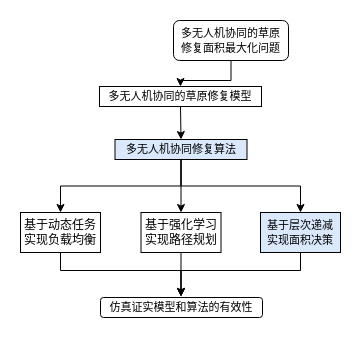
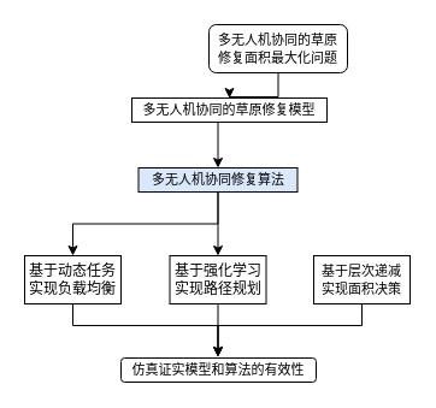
  <mxCell id="0" />
  <mxCell id="1" parent="0" />
  <mxCell id="2" style="edgeStyle=orthogonalEdgeStyle;rounded=0;orthogonalLoop=1;jettySize=auto;html=1;exitX=0.5;exitY=1;exitDx=0;exitDy=0;entryX=0.5;entryY=0;entryDx=0;entryDy=0;" edge="1" parent="1" source="3" target="5"><mxGeometry relative="1" as="geometry" /></mxCell>
  <mxCell id="3" value="&lt;font style=&quot;font-size: 11px;&quot; face=&quot;宋体&quot;&gt;多无人机协同的草原&lt;br&gt;修复面积最大化问题&lt;/font&gt;" style="rounded=1;whiteSpace=wrap;html=1;glass=0;shadow=0;sketch=0;gradientColor=none;align=center;" parent="1" vertex="1"><mxGeometry x="173" y="20" width="115" height="40" as="geometry" /></mxCell>
  <mxCell id="4" style="edgeStyle=orthogonalEdgeStyle;rounded=0;orthogonalLoop=1;jettySize=auto;html=1;exitX=0.5;exitY=1;exitDx=0;exitDy=0;entryX=0.5;entryY=0;entryDx=0;entryDy=0;" edge="1" parent="1" source="5" target="9"><mxGeometry relative="1" as="geometry" /></mxCell>
- <mxCell id="5" value="&lt;font style=&quot;font-size: 11px;&quot; face=&quot;宋体&quot;&gt;多无人机协同的草原修复模型&lt;/font&gt;" style="rounded=0;whiteSpace=wrap;html=1;" parent="1" vertex="1"><mxGeometry x="99" y="86" width="162" height="20" as="geometry" /></mxCell>
+ <mxCell id="5" value="&lt;font style=&quot;font-size: 11px;&quot; face=&quot;宋体&quot;&gt;多无人机协同的草原修复模型&lt;/font&gt;" style="rounded=0;whiteSpace=wrap;html=1;" parent="1" vertex="1"><mxGeometry x="109" y="81" width="162" height="20" as="geometry" /></mxCell>
  <mxCell id="6" style="edgeStyle=orthogonalEdgeStyle;rounded=0;orthogonalLoop=1;jettySize=auto;html=1;exitX=0.5;exitY=1;exitDx=0;exitDy=0;" parent="1" source="9" target="13" edge="1"><mxGeometry relative="1" as="geometry" /></mxCell>
- <mxCell id="7" style="edgeStyle=orthogonalEdgeStyle;rounded=0;orthogonalLoop=1;jettySize=auto;html=1;exitX=0.5;exitY=1;exitDx=0;exitDy=0;entryX=0.5;entryY=0;entryDx=0;entryDy=0;" parent="1" source="9" target="15" edge="1"><mxGeometry relative="1" as="geometry" /></mxCell>
  <mxCell id="8" style="edgeStyle=orthogonalEdgeStyle;rounded=0;orthogonalLoop=1;jettySize=auto;html=1;exitX=0.5;exitY=1;exitDx=0;exitDy=0;entryX=0.5;entryY=0;entryDx=0;entryDy=0;" parent="1" source="9" target="11" edge="1"><mxGeometry relative="1" as="geometry" /></mxCell>
  <mxCell id="9" value="&lt;span style=&quot;font-family: 宋体; font-size: 11px;&quot;&gt;多无人机协同修复算法&lt;/span&gt;" style="rounded=0;whiteSpace=wrap;html=1;fillColor=#dae8fc;" parent="1" vertex="1"><mxGeometry x="114.5" y="139" width="132" height="20" as="geometry" /></mxCell>
  <mxCell id="10" style="edgeStyle=orthogonalEdgeStyle;rounded=0;orthogonalLoop=1;jettySize=auto;html=1;exitX=0.5;exitY=1;exitDx=0;exitDy=0;fontFamily=宋体;fontSize=12;" parent="1" source="11" edge="1"><mxGeometry relative="1" as="geometry"><mxPoint x="180.5" y="296" as="targetPoint" /></mxGeometry></mxCell>
  <mxCell id="11" value="&lt;font face=&quot;宋体&quot; style=&quot;font-size: 12px;&quot;&gt;基于强化学习&lt;br style=&quot;font-size: 11px;&quot;&gt;实现路径规划&lt;/font&gt;" style="rounded=0;whiteSpace=wrap;html=1;fontSize=11;" parent="1" vertex="1"><mxGeometry x="140.5" y="212" width="80" height="40" as="geometry" /></mxCell>
  <mxCell id="12" style="edgeStyle=orthogonalEdgeStyle;rounded=0;orthogonalLoop=1;jettySize=auto;html=1;exitX=0.5;exitY=1;exitDx=0;exitDy=0;" parent="1" source="13" edge="1"><mxGeometry relative="1" as="geometry"><mxPoint x="180.486" y="296" as="targetPoint" /><Array as="points"><mxPoint x="60" y="270" /><mxPoint x="180" y="270" /></Array></mxGeometry></mxCell>
  <mxCell id="13" value="&lt;font face=&quot;宋体&quot;&gt;基于动态任务&lt;br&gt;实现负载均衡&lt;/font&gt;" style="rounded=0;whiteSpace=wrap;html=1;" parent="1" vertex="1"><mxGeometry x="20" y="212" width="80" height="40" as="geometry" /></mxCell>
  <mxCell id="14" style="edgeStyle=orthogonalEdgeStyle;rounded=0;orthogonalLoop=1;jettySize=auto;html=1;exitX=0.5;exitY=1;exitDx=0;exitDy=0;entryX=0.5;entryY=0;entryDx=0;entryDy=0;" parent="1" source="15" edge="1"><mxGeometry relative="1" as="geometry"><mxPoint x="180.5" y="296" as="targetPoint" /><Array as="points"><mxPoint x="300" y="270" /><mxPoint x="180" y="270" /></Array></mxGeometry></mxCell>
- <mxCell id="15" value="&lt;font style=&quot;font-size: 11px;&quot; face=&quot;宋体&quot;&gt;基于层次递减&lt;br style=&quot;font-size: 11px;&quot;&gt;实现面积决策&lt;/font&gt;" style="rounded=0;whiteSpace=wrap;html=1;fillColor=#dae8fc;" parent="1" vertex="1"><mxGeometry x="260" y="212" width="80" height="40" as="geometry" /></mxCell>
+ <mxCell id="15" value="&lt;font style=&quot;font-size: 11px;&quot; face=&quot;宋体&quot;&gt;基于层次递减&lt;br style=&quot;font-size: 11px;&quot;&gt;实现面积决策&lt;/font&gt;" style="rounded=0;whiteSpace=wrap;html=1;" parent="1" vertex="1"><mxGeometry x="260" y="212" width="80" height="40" as="geometry" /></mxCell>
  <mxCell id="16" value="&lt;font style=&quot;font-size: 11px;&quot; face=&quot;宋体&quot;&gt;仿真证实模型和算法的有效性&lt;/font&gt;" style="rounded=1;whiteSpace=wrap;html=1;glass=0;shadow=0;sketch=0;gradientColor=none;" parent="1" vertex="1"><mxGeometry x="100" y="297" width="162" height="20" as="geometry" /></mxCell>
